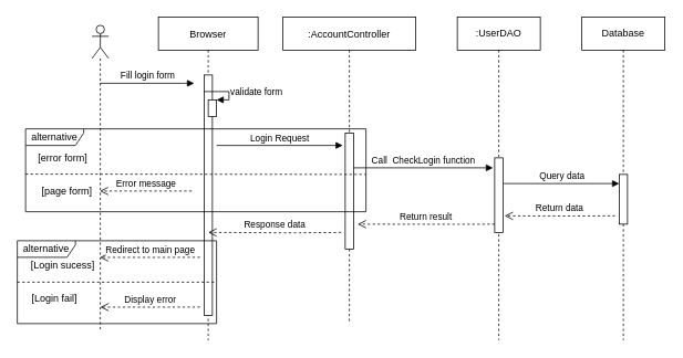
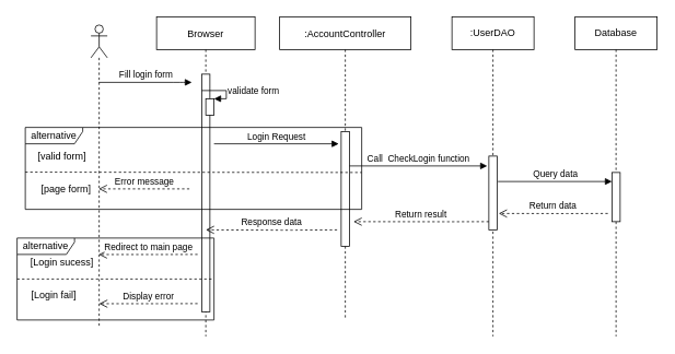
  <mxCell id="0" />
  <mxCell id="1" parent="0" />
  <mxCell id="2" value="Browser" style="shape=umlLifeline;perimeter=lifelinePerimeter;container=1;collapsible=0;recursiveResize=0;rounded=0;shadow=0;strokeWidth=1;" parent="1" vertex="1"><mxGeometry x="190" y="20" width="120" height="390" as="geometry" /></mxCell>
  <mxCell id="3" value="" style="points=[];perimeter=orthogonalPerimeter;rounded=0;shadow=0;strokeWidth=1;" parent="2" vertex="1"><mxGeometry x="55" y="70" width="10" height="290" as="geometry" /></mxCell>
  <mxCell id="4" value="[Login sucess]" style="text;html=1;strokeColor=none;fillColor=none;align=center;verticalAlign=middle;whiteSpace=wrap;rounded=0;" parent="2" vertex="1"><mxGeometry x="-160" y="290" width="90" height="20" as="geometry" /></mxCell>
  <mxCell id="5" value=":AccountController" style="shape=umlLifeline;perimeter=lifelinePerimeter;container=1;collapsible=0;recursiveResize=0;rounded=0;shadow=0;strokeWidth=1;" parent="1" vertex="1"><mxGeometry x="340" y="20" width="160" height="370" as="geometry" /></mxCell>
  <mxCell id="6" value="" style="points=[];perimeter=orthogonalPerimeter;rounded=0;shadow=0;strokeWidth=1;" parent="5" vertex="1"><mxGeometry x="75" y="140" width="10" height="140" as="geometry" /></mxCell>
  <mxCell id="7" value="" style="shape=umlLifeline;participant=umlActor;perimeter=lifelinePerimeter;whiteSpace=wrap;html=1;container=1;collapsible=0;recursiveResize=0;verticalAlign=top;spacingTop=36;outlineConnect=0;" parent="1" vertex="1"><mxGeometry x="110" y="30" width="20" height="370" as="geometry" /></mxCell>
  <mxCell id="8" value="Fill login form&lt;br&gt;" style="html=1;verticalAlign=bottom;endArrow=block;" parent="1" source="7" edge="1"><mxGeometry width="80" relative="1" as="geometry"><mxPoint x="130" y="100" as="sourcePoint" /><mxPoint x="233" y="100" as="targetPoint" /><Array as="points"><mxPoint x="220" y="100" /></Array></mxGeometry></mxCell>
  <mxCell id="9" value="" style="html=1;points=[];perimeter=orthogonalPerimeter;" parent="1" vertex="1"><mxGeometry x="250" y="120" width="10" height="20" as="geometry" /></mxCell>
  <mxCell id="10" value="validate form" style="edgeStyle=orthogonalEdgeStyle;html=1;align=left;spacingLeft=2;endArrow=block;rounded=0;entryX=1;entryY=0;" parent="1" target="9" edge="1"><mxGeometry relative="1" as="geometry"><mxPoint x="245" y="110" as="sourcePoint" /><Array as="points"><mxPoint x="275" y="110" /></Array></mxGeometry></mxCell>
  <mxCell id="11" value="alternative" style="shape=umlFrame;whiteSpace=wrap;html=1;width=70;height=20;" parent="1" vertex="1"><mxGeometry x="30" y="155" width="410" height="100" as="geometry" /></mxCell>
- <mxCell id="12" value="[error form]" style="text;html=1;strokeColor=none;fillColor=none;align=center;verticalAlign=middle;whiteSpace=wrap;rounded=0;" parent="1" vertex="1"><mxGeometry x="40" y="180" width="70" height="20" as="geometry" /></mxCell>
+ <mxCell id="12" value="[valid form]" style="text;html=1;strokeColor=none;fillColor=none;align=center;verticalAlign=middle;whiteSpace=wrap;rounded=0;" parent="1" vertex="1"><mxGeometry x="40" y="180" width="70" height="20" as="geometry" /></mxCell>
  <mxCell id="13" value="[page form]" style="text;html=1;strokeColor=none;fillColor=none;align=center;verticalAlign=middle;whiteSpace=wrap;rounded=0;" parent="1" vertex="1"><mxGeometry x="40" y="220" width="80" height="20" as="geometry" /></mxCell>
  <mxCell id="14" value="Login Request&lt;br&gt;" style="html=1;verticalAlign=bottom;endArrow=block;" parent="1" edge="1"><mxGeometry width="80" relative="1" as="geometry"><mxPoint x="260" y="175" as="sourcePoint" /><mxPoint x="412" y="175" as="targetPoint" /><Array as="points" /></mxGeometry></mxCell>
  <mxCell id="15" value="Error message" style="html=1;verticalAlign=bottom;endArrow=open;dashed=1;endSize=8;" parent="1" target="7" edge="1"><mxGeometry relative="1" as="geometry"><mxPoint x="230" y="230" as="sourcePoint" /><mxPoint x="150" y="229.66" as="targetPoint" /><Array as="points"><mxPoint x="200" y="230" /></Array></mxGeometry></mxCell>
  <mxCell id="16" value="" style="endArrow=none;dashed=1;html=1;" parent="1" edge="1"><mxGeometry width="50" height="50" relative="1" as="geometry"><mxPoint x="30" y="209.58" as="sourcePoint" /><mxPoint x="440" y="210" as="targetPoint" /></mxGeometry></mxCell>
  <mxCell id="17" value=":UserDAO" style="shape=umlLifeline;perimeter=lifelinePerimeter;whiteSpace=wrap;html=1;container=1;collapsible=0;recursiveResize=0;outlineConnect=0;" parent="1" vertex="1"><mxGeometry x="550" y="20" width="100" height="390" as="geometry" /></mxCell>
  <mxCell id="18" value="" style="html=1;points=[];perimeter=orthogonalPerimeter;" parent="1" vertex="1"><mxGeometry x="595" y="190" width="10" height="90" as="geometry" /></mxCell>
  <mxCell id="19" value="Call&amp;nbsp; CheckLogin function" style="html=1;verticalAlign=bottom;endArrow=block;" parent="1" edge="1"><mxGeometry width="80" relative="1" as="geometry"><mxPoint x="425" y="202" as="sourcePoint" /><mxPoint x="593" y="202" as="targetPoint" /></mxGeometry></mxCell>
  <mxCell id="20" value="Database" style="shape=umlLifeline;perimeter=lifelinePerimeter;whiteSpace=wrap;html=1;container=1;collapsible=0;recursiveResize=0;outlineConnect=0;" parent="1" vertex="1"><mxGeometry x="700" y="20" width="100" height="390" as="geometry" /></mxCell>
  <mxCell id="21" value="" style="html=1;points=[];perimeter=orthogonalPerimeter;" parent="1" vertex="1"><mxGeometry x="745" y="210" width="10" height="60" as="geometry" /></mxCell>
  <mxCell id="22" value="Query data" style="html=1;verticalAlign=bottom;endArrow=block;" parent="1" edge="1"><mxGeometry width="80" relative="1" as="geometry"><mxPoint x="606" y="221" as="sourcePoint" /><mxPoint x="745" y="221" as="targetPoint" /></mxGeometry></mxCell>
  <mxCell id="23" value="Return data" style="html=1;verticalAlign=bottom;endArrow=open;dashed=1;endSize=8;" parent="1" edge="1"><mxGeometry relative="1" as="geometry"><mxPoint x="740" y="260" as="sourcePoint" /><mxPoint x="607" y="260" as="targetPoint" /><Array as="points"><mxPoint x="690.19" y="260.12" /></Array></mxGeometry></mxCell>
  <mxCell id="24" value="Return result" style="html=1;verticalAlign=bottom;endArrow=open;dashed=1;endSize=8;" parent="1" edge="1"><mxGeometry relative="1" as="geometry"><mxPoint x="595" y="270" as="sourcePoint" /><mxPoint x="430" y="270" as="targetPoint" /><Array as="points"><mxPoint x="545.19" y="270.12" /></Array></mxGeometry></mxCell>
  <mxCell id="25" value="Response data" style="html=1;verticalAlign=bottom;endArrow=open;dashed=1;endSize=8;" parent="1" edge="1"><mxGeometry relative="1" as="geometry"><mxPoint x="410" y="280" as="sourcePoint" /><mxPoint x="250" y="280" as="targetPoint" /><Array as="points"><mxPoint x="350.19" y="280.43" /></Array></mxGeometry></mxCell>
  <mxCell id="26" value="Redirect to main page" style="html=1;verticalAlign=bottom;endArrow=open;dashed=1;endSize=8;" parent="1" target="7" edge="1"><mxGeometry relative="1" as="geometry"><mxPoint x="240" y="310" as="sourcePoint" /><mxPoint x="140" y="310" as="targetPoint" /><Array as="points"><mxPoint x="190.19" y="310.12" /></Array></mxGeometry></mxCell>
  <mxCell id="27" value="Display error" style="html=1;verticalAlign=bottom;endArrow=open;dashed=1;endSize=8;" parent="1" edge="1"><mxGeometry relative="1" as="geometry"><mxPoint x="240" y="370" as="sourcePoint" /><mxPoint x="120" y="370.12" as="targetPoint" /><Array as="points"><mxPoint x="190.19" y="370.12" /></Array></mxGeometry></mxCell>
  <mxCell id="28" value="" style="endArrow=none;dashed=1;html=1;" parent="1" edge="1"><mxGeometry width="50" height="50" relative="1" as="geometry"><mxPoint x="20" y="340" as="sourcePoint" /><mxPoint x="260" y="340" as="targetPoint" /></mxGeometry></mxCell>
  <mxCell id="29" value="[Login fail]" style="text;html=1;strokeColor=none;fillColor=none;align=center;verticalAlign=middle;whiteSpace=wrap;rounded=0;" parent="1" vertex="1"><mxGeometry x="20" y="350" width="90" height="20" as="geometry" /></mxCell>
  <mxCell id="30" value="alternative" style="shape=umlFrame;whiteSpace=wrap;html=1;width=70;height=20;" parent="1" vertex="1"><mxGeometry x="20" y="290" width="240" height="100" as="geometry" /></mxCell>
